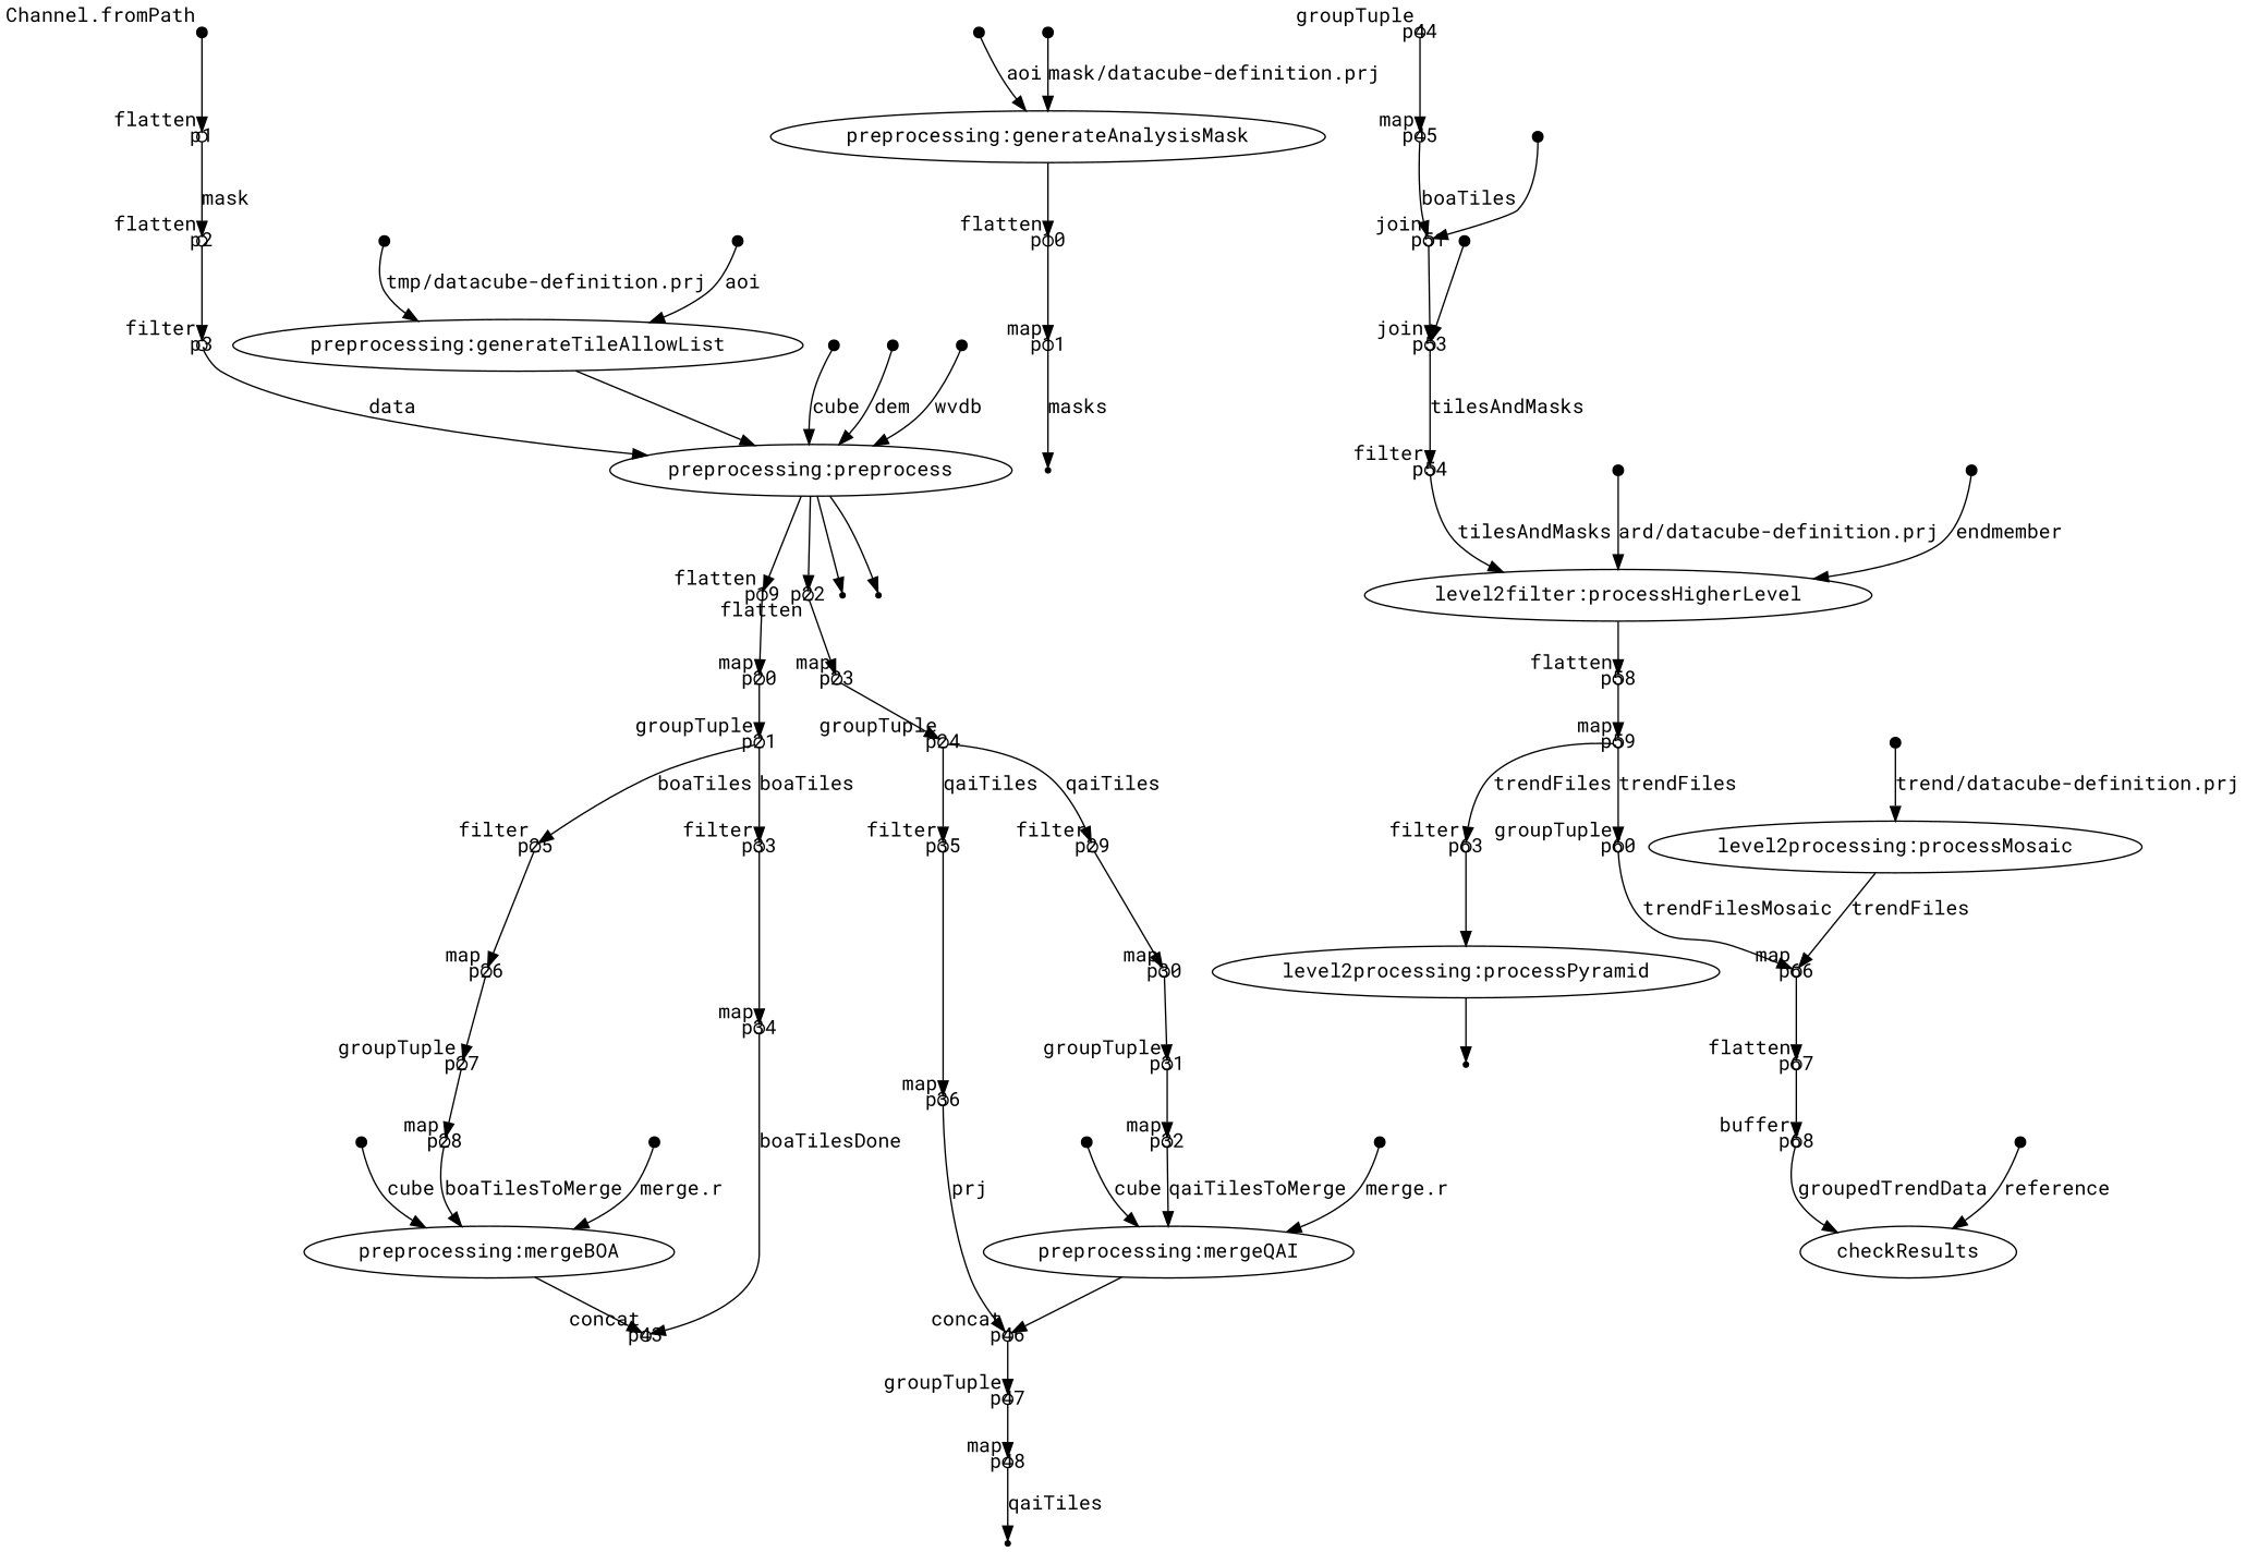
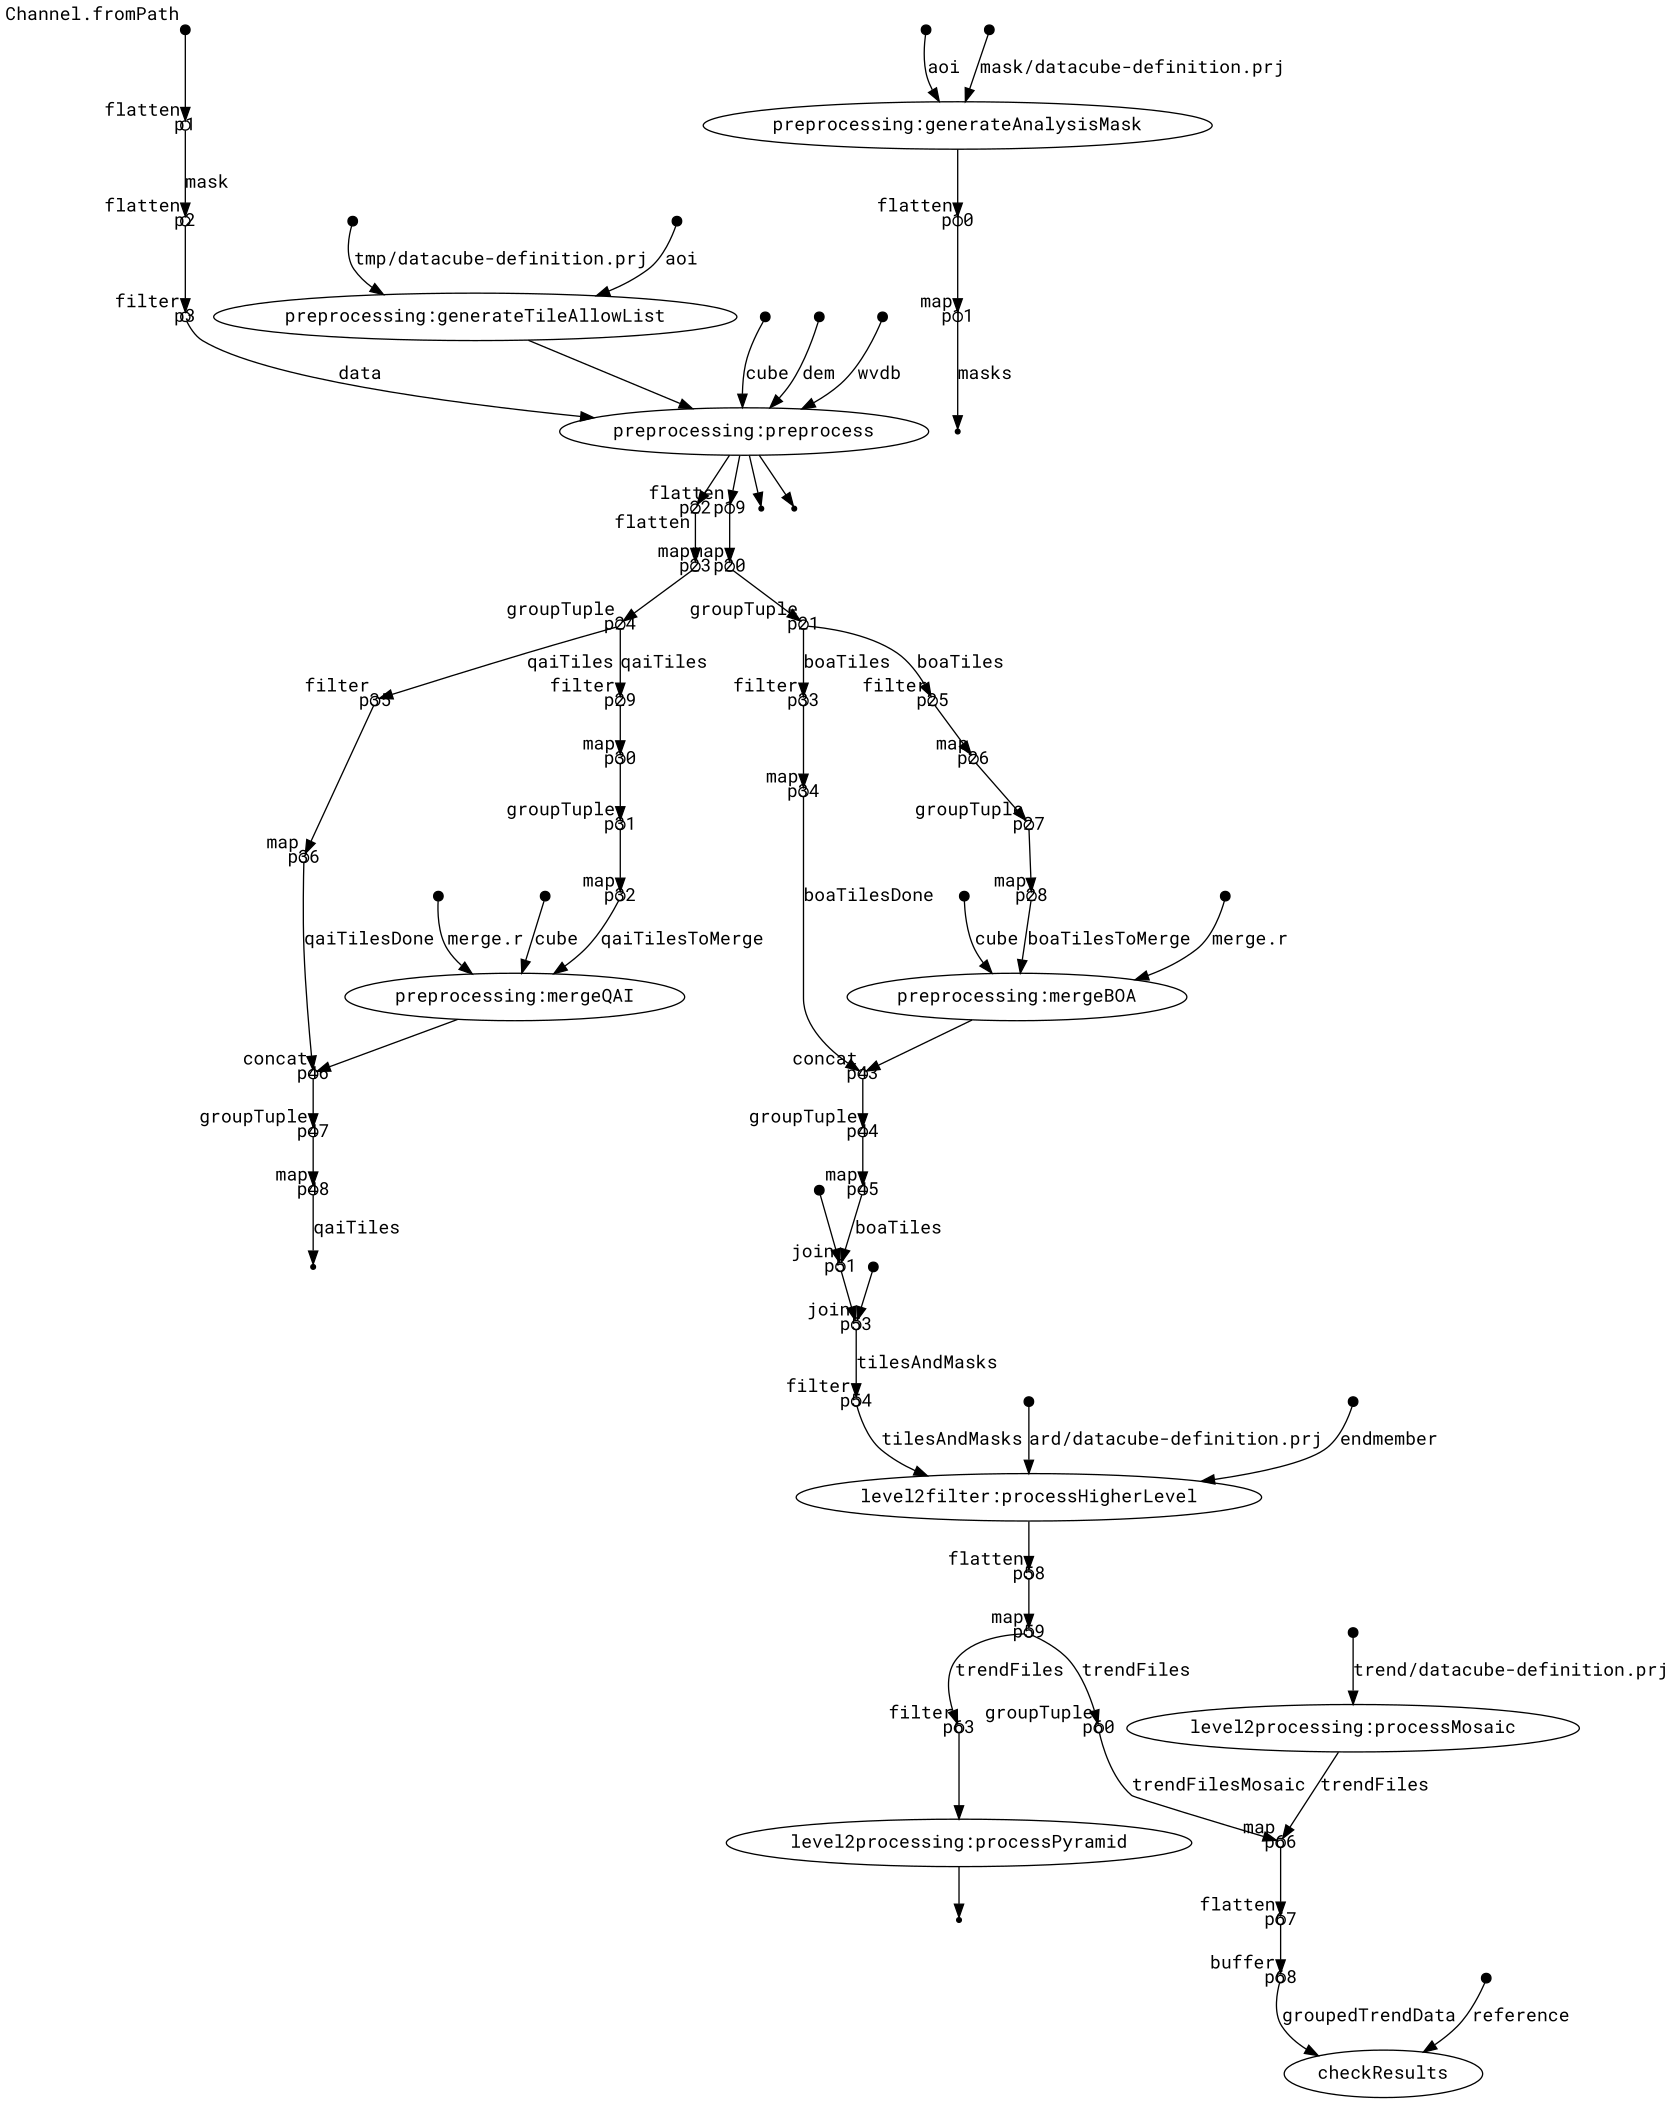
  digraph {
    fontname="Roboto Mono"
    node [fixedsize=true fontname="Roboto Mono" shape=circle]
    edge [fontname="Roboto Mono"]
    p0 [shape=point width=0.1 xlabel="Channel.fromPath"]
    p1 [width=0.1 xlabel=flatten]
    p2 [width=0.1 xlabel=flatten]
    p3 [width=0.1 xlabel=filter]
    n5 [label="preprocessing:preprocess" fixedsize="" shape=""]
    p19 [width=0.1 xlabel=flatten]
    p22 [width=0.1 xlabel=flatten]
    p18 [shape=point fixedsize=""]
    p17 [shape=point fixedsize=""]
    p20 [width=0.1 xlabel=map]
    p23 [width=0.1 xlabel=map]
    p4 [shape=point width=0.1]
    n13 [label="preprocessing:generateTileAllowList" fixedsize="" shape=""]
    p5 [shape=point width=0.1]
    p7 [shape=point width=0.1]
    n16 [label="preprocessing:generateAnalysisMask" fixedsize="" shape=""]
    p10 [width=0.1 xlabel=flatten]
    p11 [width=0.1 xlabel=map]
    p8 [shape=point width=0.1]
    p12 [shape=point fixedsize=""]
    p13 [shape=point width=0.1]
    p14 [shape=point width=0.1]
    p15 [shape=point width=0.1]
    p21 [width=0.1 xlabel=groupTuple]
    p24 [width=0.1 xlabel=groupTuple]
    p25 [width=0.1 xlabel=filter]
    p33 [width=0.1 xlabel=filter]
    p26 [width=0.1 xlabel=map]
    p34 [width=0.1 xlabel=map]
    p27 [width=0.1 xlabel=groupTuple]
    p29 [width=0.1 xlabel=filter]
    p35 [width=0.1 xlabel=filter]
    p30 [width=0.1 xlabel=map]
    p36 [width=0.1 xlabel=map]
    p31 [width=0.1 xlabel=groupTuple]
    p28 [width=0.1 xlabel=map]
    n37 [label="preprocessing:mergeBOA" fixedsize="" shape=""]
    p43 [width=0.1 xlabel=concat]
    p44 [width=0.1 xlabel=groupTuple]
    p32 [width=0.1 xlabel=map]
    n41 [label="preprocessing:mergeQAI" fixedsize="" shape=""]
    p46 [width=0.1 xlabel=concat]
    p47 [width=0.1 xlabel=groupTuple]
    p45 [width=0.1 xlabel=map]
    p48 [width=0.1 xlabel=map]
    p37 [shape=point width=0.1]
    p38 [shape=point width=0.1]
    p40 [shape=point width=0.1]
    p41 [shape=point width=0.1]
    p51 [width=0.1 xlabel=join]
    p53 [width=0.1 xlabel=join]
    p54 [width=0.1 xlabel=filter]
    p49 [shape=point fixedsize=""]
    p50 [shape=point width=0.1]
    n55 [label="level2filter:processHigherLevel" fixedsize="" shape=""]
    p52 [shape=point width=0.1]
    p58 [width=0.1 xlabel=flatten]
    p59 [width=0.1 xlabel=map]
    p55 [shape=point width=0.1]
    p56 [shape=point width=0.1]
    p60 [width=0.1 xlabel=groupTuple]
    p63 [width=0.1 xlabel=filter]
    p66 [width=0.1 xlabel=map]
    n64 [label="level2processing:processPyramid" fixedsize="" shape=""]
    n65 [label="level2processing:processMosaic" fixedsize="" shape=""]
    p67 [width=0.1 xlabel=flatten]
    p61 [shape=point width=0.1]
    p68 [width=0.1 xlabel=buffer]
    p65 [shape=point fixedsize=""]
    n70 [label=checkResults fixedsize="" shape=""]
    p69 [shape=point width=0.1]
    p0 -> p1
    p1 -> p2 [label=mask]
    p2 -> p3
    p3 -> n5 [label=data]
    n5 -> p19
    n5 -> p22
    n5 -> p18
    n5 -> p17
    p19 -> p20
    p22 -> p23
    p20 -> p21
    p23 -> p24
    p4 -> n13 [label=aoi]
    n13 -> n5
    p5 -> n13 [label="tmp/datacube-definition.prj"]
    p7 -> n16 [label=aoi]
    n16 -> p10
    p10 -> p11
    p11 -> p12 [label=masks]
    p8 -> n16 [label="mask/datacube-definition.prj"]
    p13 -> n5 [label=cube]
    p14 -> n5 [label=dem]
    p15 -> n5 [label=wvdb]
    p21 -> p25 [label=boaTiles]
    p21 -> p33 [label=boaTiles]
    p24 -> p29 [label=qaiTiles]
    p24 -> p35 [label=qaiTiles]
    p25 -> p26
    p33 -> p34
    p26 -> p27
    p34 -> p43 [label=boaTilesDone]
    p27 -> p28
    p29 -> p30
    p35 -> p36
    p30 -> p31
-   p36 -> p46 [label=prj]
+   p36 -> p46 [label=qaiTilesDone]
    p31 -> p32
    p28 -> n37 [label=boaTilesToMerge]
    n37 -> p43
+   p43 -> p44
    p44 -> p45
    p32 -> n41 [label=qaiTilesToMerge]
    n41 -> p46
    p46 -> p47
    p47 -> p48
    p45 -> p51 [label=boaTiles]
    p48 -> p49 [label=qaiTiles]
    p37 -> n37 [label="merge.r"]
    p38 -> n37 [label=cube]
    p40 -> n41 [label="merge.r"]
    p41 -> n41 [label=cube]
    p51 -> p53
    p53 -> p54 [label=tilesAndMasks]
    p54 -> n55 [label=tilesAndMasks]
    p50 -> p51
    n55 -> p58
    p52 -> p53
    p58 -> p59
    p59 -> p60 [label=trendFiles]
    p59 -> p63 [label=trendFiles]
    p55 -> n55 [label="ard/datacube-definition.prj"]
    p56 -> n55 [label=endmember]
    p60 -> p66 [label=trendFilesMosaic]
    p63 -> n64
    p66 -> p67
    n64 -> p65
    n65 -> p66 [label=trendFiles]
    p67 -> p68
    p61 -> n65 [label="trend/datacube-definition.prj"]
    p68 -> n70 [label=groupedTrendData]
    p69 -> n70 [label=reference]
  }
